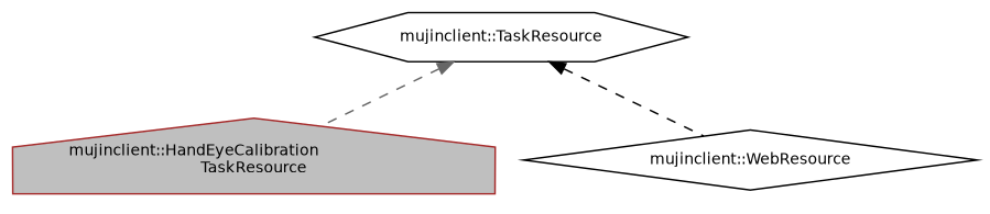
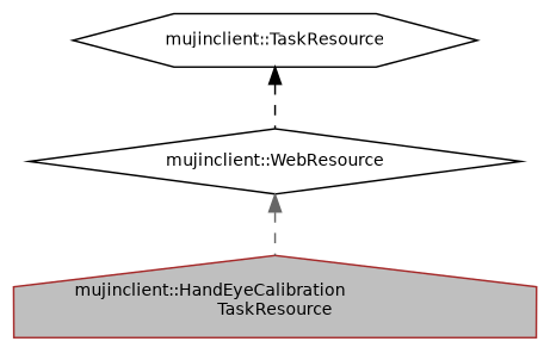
  digraph {
    node [color=black fontname=Helvetica fontsize=10]
    edge [dir=back fontname=Helvetica fontsize=10 labelfontname=Helvetica labelfontsize=10 style=dashed]
    n1 [color=brown fillcolor=grey75 fontcolor=black height=0.2 label="mujinclient::HandEyeCalibration\lTaskResource" shape=house style=filled width=0.4]
    n2 [height=0.2 label="mujinclient::TaskResource" shape=hexagon width=0.4]
    n3 [height=0.2 label="mujinclient::WebResource" shape=diamond width=0.4]
-   n2 -> n1 [color=gray40]
+   n3 -> n1 [color=gray40]
    n2 -> n3 [color=black]
  }
